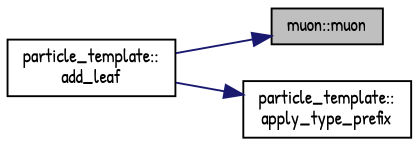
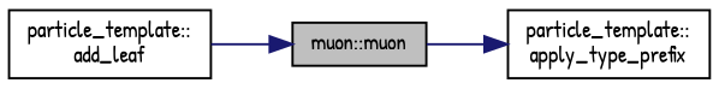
  digraph {
    fontname="Patrick Hand"
    rankdir=LR
    node [color=black fillcolor=white fontname="Patrick Hand" fontsize=10 shape=record style=filled]
    edge [color=midnightblue fontname="Patrick Hand" fontsize=10 labelfontname=Helvetica labelfontsize=10 style=solid]
    n1 [fillcolor=grey75 fontcolor=black height=0.2 label="muon::muon" width=0.4]
    n2 [height=0.2 label="particle_template::\lapply_type_prefix" width=0.4]
    n3 [height=0.2 label="particle_template::\ladd_leaf" width=0.4]
-   n3 -> n2
+   n1 -> n2
    n3 -> n1
  }
